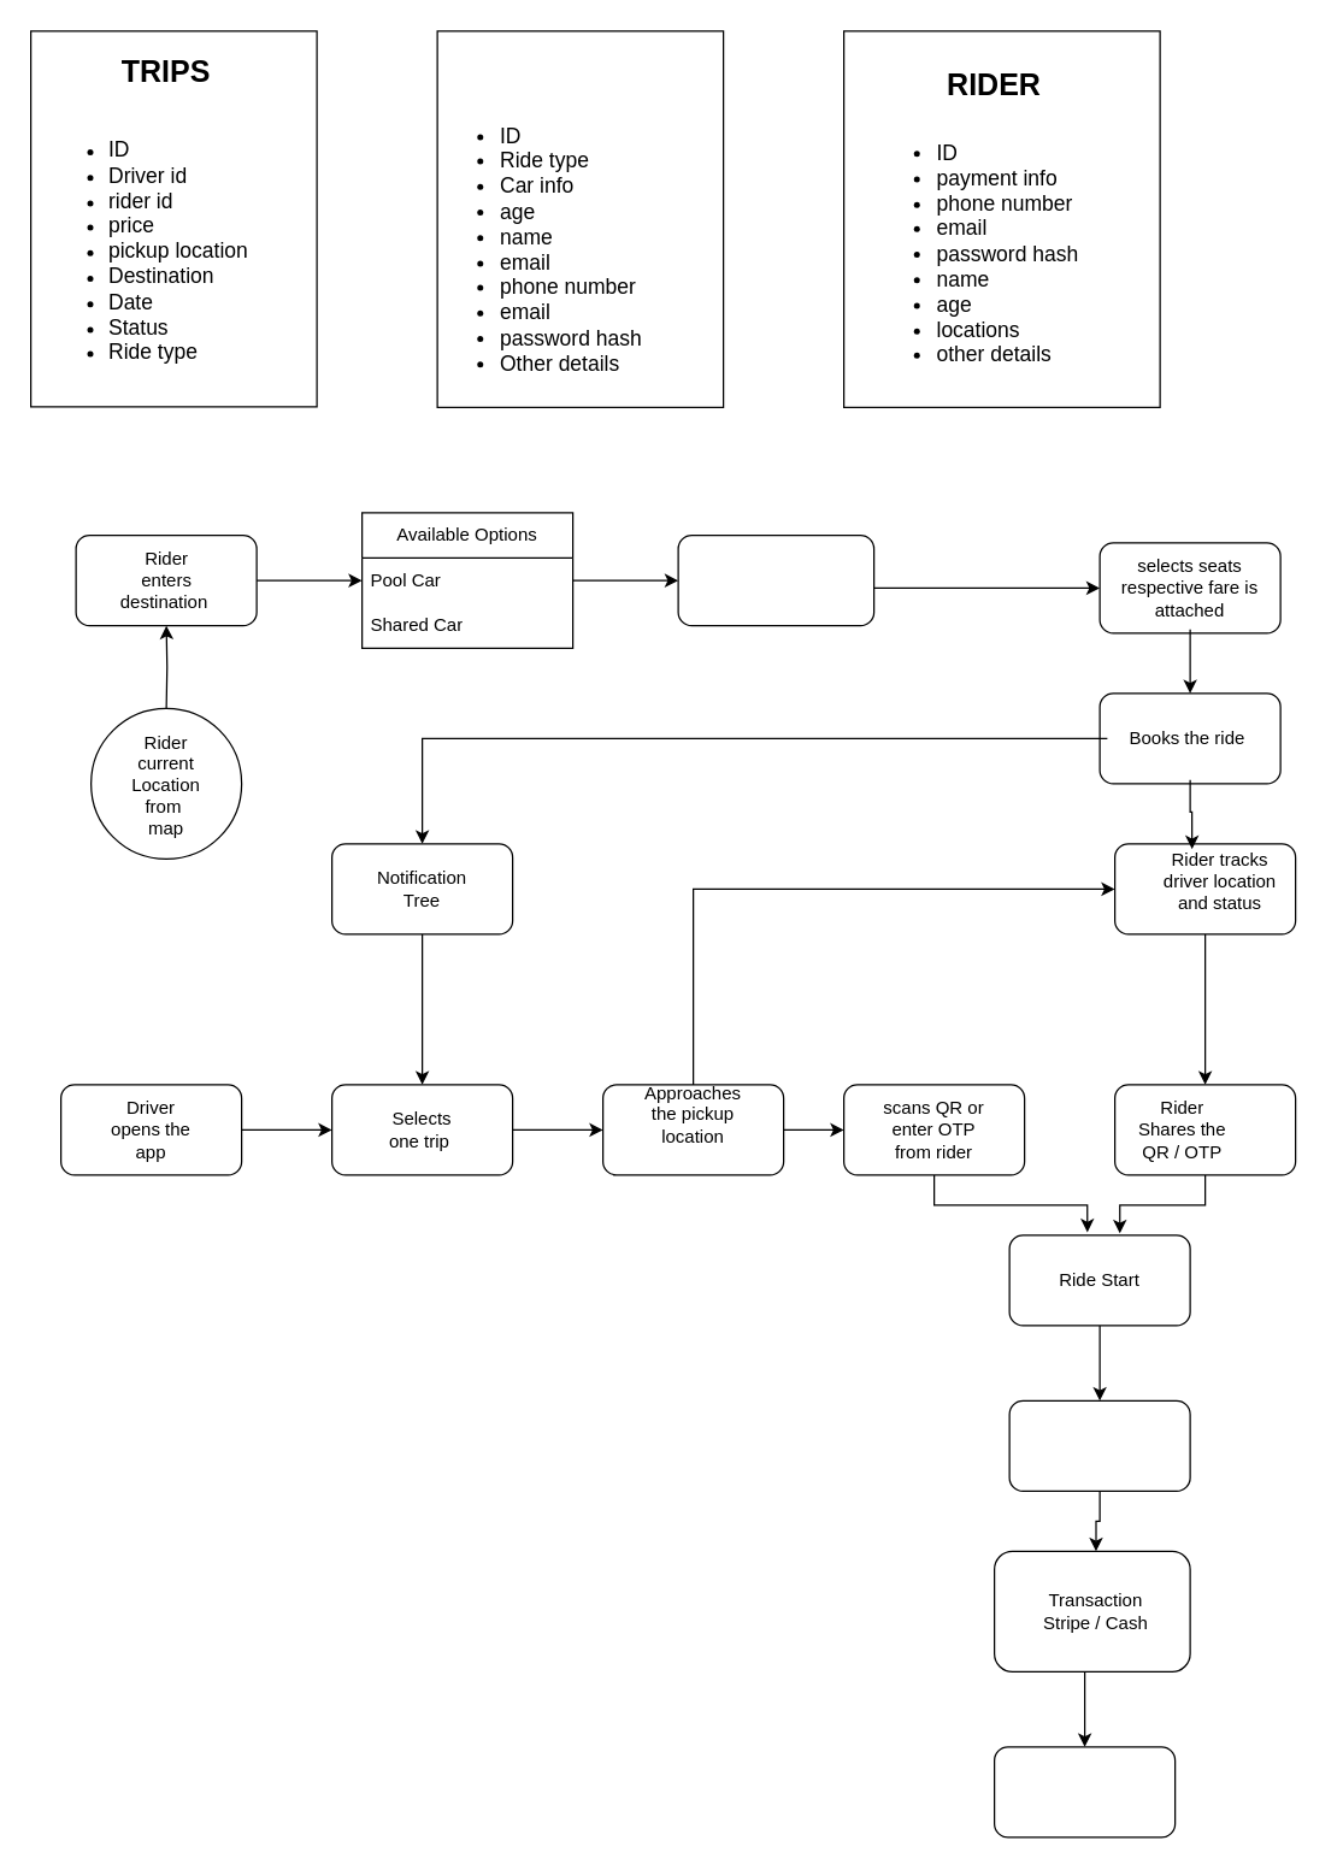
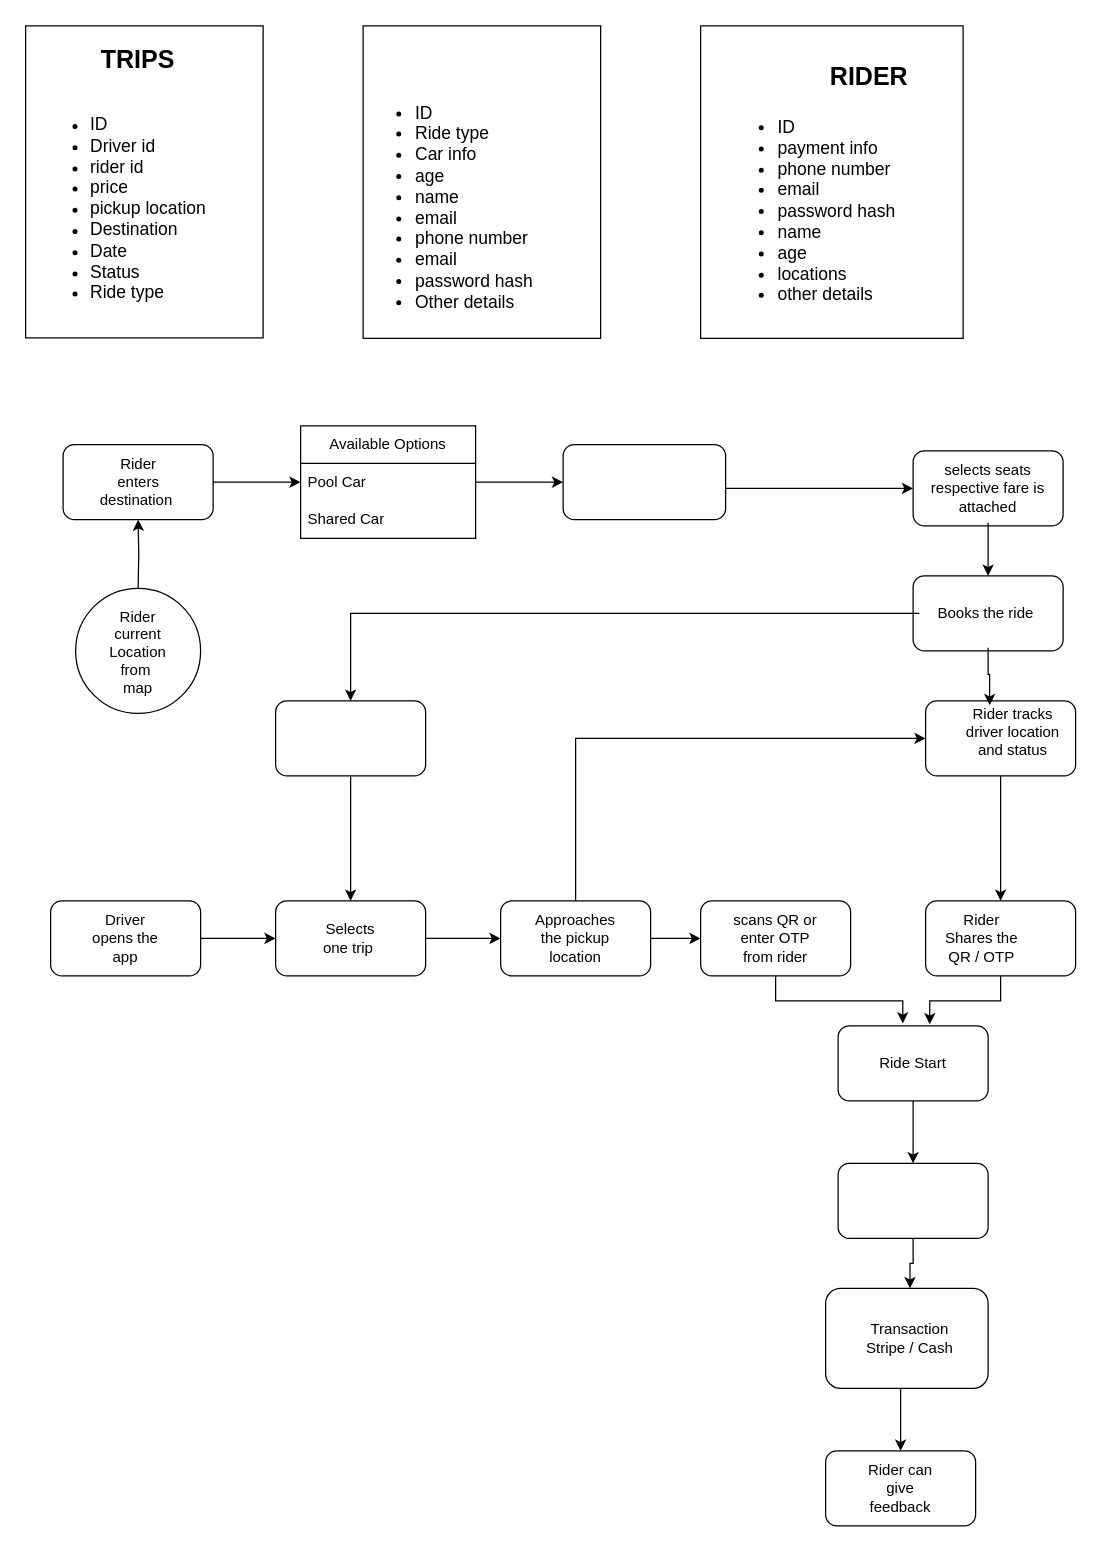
  <mxCell id="0" />
  <mxCell id="1" parent="0" />
  <mxCell id="2" value="" style="group" vertex="1" connectable="0" parent="1"><mxGeometry x="20" y="20" width="190" height="260" as="geometry" /></mxCell>
  <mxCell id="3" value="" style="rounded=0;whiteSpace=wrap;html=1;" vertex="1" parent="2"><mxGeometry width="190" height="249.6" as="geometry" /></mxCell>
  <mxCell id="4" value="&lt;font style=&quot;font-size: 20px;&quot;&gt;&lt;b&gt;TRIPS&lt;/b&gt;&lt;/font&gt;" style="text;html=1;align=center;verticalAlign=middle;whiteSpace=wrap;rounded=0;strokeWidth=4;" vertex="1" parent="2"><mxGeometry x="40" y="5.4" width="100" height="41.6" as="geometry" /></mxCell>
  <mxCell id="5" value="&lt;ul&gt;&lt;li&gt;&lt;font style=&quot;font-size: 14px;&quot;&gt;ID&lt;/font&gt;&lt;/li&gt;&lt;li&gt;&lt;font style=&quot;font-size: 14px;&quot;&gt;Driver id&lt;/font&gt;&lt;/li&gt;&lt;li&gt;&lt;font style=&quot;font-size: 14px;&quot;&gt;rider id&lt;/font&gt;&lt;/li&gt;&lt;li&gt;&lt;font style=&quot;font-size: 14px;&quot;&gt;price&lt;/font&gt;&lt;/li&gt;&lt;li&gt;&lt;font style=&quot;font-size: 14px;&quot;&gt;pickup location&lt;/font&gt;&lt;/li&gt;&lt;li&gt;&lt;font style=&quot;font-size: 14px;&quot;&gt;Destination&lt;/font&gt;&lt;/li&gt;&lt;li&gt;&lt;font style=&quot;font-size: 14px;&quot;&gt;Date&lt;/font&gt;&lt;/li&gt;&lt;li&gt;&lt;font style=&quot;font-size: 14px;&quot;&gt;Status&lt;/font&gt;&lt;/li&gt;&lt;li&gt;&lt;font style=&quot;font-size: 14px;&quot;&gt;Ride type&lt;/font&gt;&lt;/li&gt;&lt;/ul&gt;" style="text;html=1;align=left;verticalAlign=middle;whiteSpace=wrap;rounded=0;" vertex="1" parent="2"><mxGeometry x="10" y="62.4" width="140" height="166.4" as="geometry" /></mxCell>
  <mxCell id="6" value="" style="group" vertex="1" connectable="0" parent="1"><mxGeometry x="290" y="20" width="190" height="250" as="geometry" /></mxCell>
  <mxCell id="7" value="" style="rounded=0;whiteSpace=wrap;html=1;" vertex="1" parent="6"><mxGeometry width="190" height="250" as="geometry" /></mxCell>
  <mxCell id="8" value="&lt;ul style=&quot;font-size: 14px;&quot;&gt;&lt;li style=&quot;font-size: 14px;&quot;&gt;ID&lt;/li&gt;&lt;li style=&quot;font-size: 14px;&quot;&gt;Ride type&lt;/li&gt;&lt;li style=&quot;font-size: 14px;&quot;&gt;Car info&lt;/li&gt;&lt;li style=&quot;font-size: 14px;&quot;&gt;age&amp;nbsp;&lt;/li&gt;&lt;li style=&quot;font-size: 14px;&quot;&gt;name&lt;/li&gt;&lt;li style=&quot;font-size: 14px;&quot;&gt;email&lt;/li&gt;&lt;li style=&quot;font-size: 14px;&quot;&gt;phone number&lt;/li&gt;&lt;li style=&quot;font-size: 14px;&quot;&gt;email&lt;/li&gt;&lt;li style=&quot;font-size: 14px;&quot;&gt;password hash&lt;/li&gt;&lt;li style=&quot;font-size: 14px;&quot;&gt;Other details&lt;/li&gt;&lt;/ul&gt;" style="text;html=1;align=left;verticalAlign=middle;whiteSpace=wrap;rounded=0;fontSize=14;" vertex="1" parent="6"><mxGeometry y="60" width="152.5" height="170" as="geometry" /></mxCell>
  <mxCell id="9" value="" style="group" vertex="1" connectable="0" parent="1"><mxGeometry x="560" y="20" width="210" height="250" as="geometry" /></mxCell>
  <mxCell id="10" value="" style="rounded=0;whiteSpace=wrap;html=1;" vertex="1" parent="9"><mxGeometry width="210" height="250" as="geometry" /></mxCell>
- <mxCell id="11" value="&lt;b&gt;&lt;font style=&quot;font-size: 20px;&quot;&gt;RIDER&lt;/font&gt;&lt;/b&gt;" style="text;html=1;align=center;verticalAlign=middle;whiteSpace=wrap;rounded=0;" vertex="1" parent="9"><mxGeometry x="70" y="20" width="60" height="30" as="geometry" /></mxCell>
+ <mxCell id="11" value="&lt;b&gt;&lt;font style=&quot;font-size: 20px;&quot;&gt;RIDER&lt;/font&gt;&lt;/b&gt;" style="text;html=1;align=center;verticalAlign=middle;whiteSpace=wrap;rounded=0;" vertex="1" parent="9"><mxGeometry x="105" y="25" width="60" height="30" as="geometry" /></mxCell>
  <mxCell id="12" value="&lt;ul style=&quot;font-size: 14px;&quot;&gt;&lt;li&gt;ID&lt;/li&gt;&lt;li&gt;payment info&lt;/li&gt;&lt;li&gt;phone number&amp;nbsp;&lt;/li&gt;&lt;li&gt;email&amp;nbsp;&lt;/li&gt;&lt;li&gt;password hash&lt;/li&gt;&lt;li&gt;name&lt;/li&gt;&lt;li&gt;age&lt;/li&gt;&lt;li&gt;locations&lt;/li&gt;&lt;li&gt;other details&lt;/li&gt;&lt;/ul&gt;" style="text;html=1;align=left;verticalAlign=middle;whiteSpace=wrap;rounded=0;" vertex="1" parent="9"><mxGeometry x="20" y="65" width="160" height="165" as="geometry" /></mxCell>
  <mxCell id="13" value="" style="group" vertex="1" connectable="0" parent="1"><mxGeometry x="50" y="355" width="120" height="60" as="geometry" /></mxCell>
  <mxCell id="14" value="" style="rounded=1;whiteSpace=wrap;html=1;" vertex="1" parent="13"><mxGeometry width="120" height="60" as="geometry" /></mxCell>
  <mxCell id="15" value="Rider enters destination&amp;nbsp;" style="text;html=1;align=center;verticalAlign=middle;whiteSpace=wrap;rounded=0;" vertex="1" parent="13"><mxGeometry x="27.5" y="15" width="65" height="30" as="geometry" /></mxCell>
  <mxCell id="16" value="" style="group" vertex="1" connectable="0" parent="1"><mxGeometry x="450" y="355" width="130" height="60" as="geometry" /></mxCell>
  <mxCell id="17" value="" style="rounded=1;whiteSpace=wrap;html=1;" vertex="1" parent="16"><mxGeometry width="130" height="60" as="geometry" /></mxCell>
  <mxCell id="18" value="" style="group" vertex="1" connectable="0" parent="1"><mxGeometry x="730" y="360" width="140" height="70" as="geometry" /></mxCell>
  <mxCell id="19" value="" style="group" vertex="1" connectable="0" parent="18"><mxGeometry width="120" height="60" as="geometry" /></mxCell>
  <mxCell id="20" value="" style="rounded=1;whiteSpace=wrap;html=1;" vertex="1" parent="19"><mxGeometry width="120" height="60" as="geometry" /></mxCell>
  <mxCell id="21" value="selects seats&lt;div&gt;respective fare is attached&lt;/div&gt;" style="text;html=1;align=center;verticalAlign=middle;whiteSpace=wrap;rounded=0;" vertex="1" parent="19"><mxGeometry x="5" y="2.5" width="110" height="55" as="geometry" /></mxCell>
  <mxCell id="22" value="Available Options" style="swimlane;fontStyle=0;childLayout=stackLayout;horizontal=1;startSize=30;horizontalStack=0;resizeParent=1;resizeParentMax=0;resizeLast=0;collapsible=1;marginBottom=0;whiteSpace=wrap;html=1;" vertex="1" parent="1"><mxGeometry x="240" y="340" width="140" height="90" as="geometry"><mxRectangle x="285" y="420" width="130" height="30" as="alternateBounds" /></mxGeometry></mxCell>
  <mxCell id="23" value="Pool Car" style="text;strokeColor=none;fillColor=none;align=left;verticalAlign=middle;spacingLeft=4;spacingRight=4;overflow=hidden;points=[[0,0.5],[1,0.5]];portConstraint=eastwest;rotatable=0;whiteSpace=wrap;html=1;" vertex="1" parent="22"><mxGeometry y="30" width="140" height="30" as="geometry" /></mxCell>
  <mxCell id="24" value="Shared Car" style="text;strokeColor=none;fillColor=none;align=left;verticalAlign=middle;spacingLeft=4;spacingRight=4;overflow=hidden;points=[[0,0.5],[1,0.5]];portConstraint=eastwest;rotatable=0;whiteSpace=wrap;html=1;" vertex="1" parent="22"><mxGeometry y="60" width="140" height="30" as="geometry" /></mxCell>
  <mxCell id="25" style="edgeStyle=orthogonalEdgeStyle;rounded=0;orthogonalLoop=1;jettySize=auto;html=1;entryX=0;entryY=0.5;entryDx=0;entryDy=0;" edge="1" parent="1" source="14" target="23"><mxGeometry relative="1" as="geometry" /></mxCell>
  <mxCell id="26" style="edgeStyle=orthogonalEdgeStyle;rounded=0;orthogonalLoop=1;jettySize=auto;html=1;exitX=1;exitY=0.5;exitDx=0;exitDy=0;" edge="1" parent="1" source="23" target="17"><mxGeometry relative="1" as="geometry" /></mxCell>
  <mxCell id="27" style="edgeStyle=orthogonalEdgeStyle;rounded=0;orthogonalLoop=1;jettySize=auto;html=1;entryX=0;entryY=0.5;entryDx=0;entryDy=0;" edge="1" parent="1" source="17" target="20"><mxGeometry relative="1" as="geometry"><Array as="points"><mxPoint x="640" y="390" /><mxPoint x="640" y="390" /></Array></mxGeometry></mxCell>
  <mxCell id="28" value="" style="group" vertex="1" connectable="0" parent="1"><mxGeometry x="60" y="470" width="100" height="100" as="geometry" /></mxCell>
  <mxCell id="29" value="" style="ellipse;whiteSpace=wrap;html=1;aspect=fixed;" vertex="1" parent="28"><mxGeometry width="100" height="100" as="geometry" /></mxCell>
  <mxCell id="30" value="Rider&lt;div&gt;current Location&lt;div&gt;from&amp;nbsp;&lt;/div&gt;&lt;div&gt;map&lt;/div&gt;&lt;/div&gt;" style="text;html=1;align=center;verticalAlign=middle;whiteSpace=wrap;rounded=0;" vertex="1" parent="28"><mxGeometry x="10" y="11.87" width="80" height="78.13" as="geometry" /></mxCell>
  <mxCell id="31" style="edgeStyle=orthogonalEdgeStyle;rounded=0;orthogonalLoop=1;jettySize=auto;html=1;entryX=0.5;entryY=1;entryDx=0;entryDy=0;" edge="1" parent="1" target="14"><mxGeometry relative="1" as="geometry"><mxPoint x="110" y="470" as="sourcePoint" /></mxGeometry></mxCell>
  <mxCell id="32" value="" style="group" vertex="1" connectable="0" parent="1"><mxGeometry x="730" y="460" width="120" height="60" as="geometry" /></mxCell>
  <mxCell id="33" value="" style="rounded=1;whiteSpace=wrap;html=1;" vertex="1" parent="32"><mxGeometry width="120" height="60" as="geometry" /></mxCell>
  <mxCell id="34" value="Books the ride&amp;nbsp;" style="text;html=1;align=center;verticalAlign=middle;whiteSpace=wrap;rounded=0;" vertex="1" parent="32"><mxGeometry x="5" y="2.5" width="110" height="55" as="geometry" /></mxCell>
  <mxCell id="35" style="edgeStyle=orthogonalEdgeStyle;rounded=0;orthogonalLoop=1;jettySize=auto;html=1;exitX=0.5;exitY=1;exitDx=0;exitDy=0;entryX=0.5;entryY=0;entryDx=0;entryDy=0;" edge="1" parent="1" source="21" target="33"><mxGeometry relative="1" as="geometry"><Array as="points"><mxPoint x="790" y="440" /><mxPoint x="790" y="440" /></Array></mxGeometry></mxCell>
  <mxCell id="36" value="" style="group" vertex="1" connectable="0" parent="1"><mxGeometry x="40" y="720" width="120" height="60" as="geometry" /></mxCell>
  <mxCell id="37" value="" style="rounded=1;whiteSpace=wrap;html=1;" vertex="1" parent="36"><mxGeometry width="120" height="60" as="geometry" /></mxCell>
  <mxCell id="38" value="Driver opens the app" style="text;html=1;align=center;verticalAlign=middle;whiteSpace=wrap;rounded=0;" vertex="1" parent="36"><mxGeometry x="30" y="15" width="60" height="30" as="geometry" /></mxCell>
  <mxCell id="39" value="" style="group" vertex="1" connectable="0" parent="1"><mxGeometry x="400" y="720" width="120" height="60" as="geometry" /></mxCell>
  <mxCell id="40" value="" style="rounded=1;whiteSpace=wrap;html=1;" vertex="1" parent="39"><mxGeometry width="120" height="60" as="geometry" /></mxCell>
- <mxCell id="41" value="Approaches the pickup location" style="text;html=1;align=center;verticalAlign=middle;whiteSpace=wrap;rounded=0;" vertex="1" parent="39"><mxGeometry x="30" y="5" width="60" height="30" as="geometry" /></mxCell>
+ <mxCell id="41" value="Approaches the pickup location" style="text;html=1;align=center;verticalAlign=middle;whiteSpace=wrap;rounded=0;" vertex="1" parent="39"><mxGeometry x="30" y="15" width="60" height="30" as="geometry" /></mxCell>
  <mxCell id="42" value="" style="group" vertex="1" connectable="0" parent="1"><mxGeometry x="220" y="560" width="120" height="60" as="geometry" /></mxCell>
  <mxCell id="43" value="" style="rounded=1;whiteSpace=wrap;html=1;" vertex="1" parent="42"><mxGeometry width="120" height="60" as="geometry" /></mxCell>
- <mxCell id="44" value="Notification Tree" style="text;html=1;align=center;verticalAlign=middle;whiteSpace=wrap;rounded=0;" vertex="1" parent="42"><mxGeometry x="30" y="15" width="60" height="30" as="geometry" /></mxCell>
  <mxCell id="45" value="" style="group" vertex="1" connectable="0" parent="1"><mxGeometry x="220" y="720" width="120" height="60" as="geometry" /></mxCell>
  <mxCell id="46" value="" style="rounded=1;whiteSpace=wrap;html=1;" vertex="1" parent="45"><mxGeometry width="120" height="60" as="geometry" /></mxCell>
  <mxCell id="47" value="Selects one trip&amp;nbsp;" style="text;html=1;align=center;verticalAlign=middle;whiteSpace=wrap;rounded=0;" vertex="1" parent="45"><mxGeometry x="30" y="15" width="60" height="30" as="geometry" /></mxCell>
  <mxCell id="48" style="edgeStyle=orthogonalEdgeStyle;rounded=0;orthogonalLoop=1;jettySize=auto;html=1;exitX=1;exitY=0.5;exitDx=0;exitDy=0;" edge="1" parent="1" source="37" target="46"><mxGeometry relative="1" as="geometry" /></mxCell>
  <mxCell id="49" style="edgeStyle=orthogonalEdgeStyle;rounded=0;orthogonalLoop=1;jettySize=auto;html=1;exitX=0.5;exitY=1;exitDx=0;exitDy=0;entryX=0.5;entryY=0;entryDx=0;entryDy=0;" edge="1" parent="1" source="43" target="46"><mxGeometry relative="1" as="geometry" /></mxCell>
  <mxCell id="50" style="edgeStyle=orthogonalEdgeStyle;rounded=0;orthogonalLoop=1;jettySize=auto;html=1;entryX=0;entryY=0.5;entryDx=0;entryDy=0;" edge="1" parent="1" source="46" target="40"><mxGeometry relative="1" as="geometry" /></mxCell>
  <mxCell id="51" value="" style="group" vertex="1" connectable="0" parent="1"><mxGeometry x="560" y="720" width="120" height="60" as="geometry" /></mxCell>
  <mxCell id="52" value="" style="rounded=1;whiteSpace=wrap;html=1;" vertex="1" parent="51"><mxGeometry width="120" height="60" as="geometry" /></mxCell>
  <mxCell id="53" value="scans QR or enter OTP from rider" style="text;html=1;align=center;verticalAlign=middle;whiteSpace=wrap;rounded=0;" vertex="1" parent="51"><mxGeometry x="20" y="7.5" width="80" height="45" as="geometry" /></mxCell>
  <mxCell id="54" style="edgeStyle=orthogonalEdgeStyle;rounded=0;orthogonalLoop=1;jettySize=auto;html=1;entryX=0;entryY=0.5;entryDx=0;entryDy=0;" edge="1" parent="1" source="40" target="52"><mxGeometry relative="1" as="geometry" /></mxCell>
  <mxCell id="55" value="" style="group" vertex="1" connectable="0" parent="1"><mxGeometry x="740" y="560" width="120" height="60" as="geometry" /></mxCell>
  <mxCell id="56" value="" style="rounded=1;whiteSpace=wrap;html=1;" vertex="1" parent="55"><mxGeometry width="120" height="60" as="geometry" /></mxCell>
  <mxCell id="57" value="Rider tracks driver location and status" style="text;html=1;align=center;verticalAlign=middle;whiteSpace=wrap;rounded=0;" vertex="1" parent="55"><mxGeometry x="25" y="2.5" width="90" height="45" as="geometry" /></mxCell>
  <mxCell id="58" style="edgeStyle=orthogonalEdgeStyle;rounded=0;orthogonalLoop=1;jettySize=auto;html=1;entryX=0.427;entryY=0.057;entryDx=0;entryDy=0;entryPerimeter=0;" edge="1" parent="1" source="34" target="56"><mxGeometry relative="1" as="geometry" /></mxCell>
  <mxCell id="59" style="edgeStyle=orthogonalEdgeStyle;rounded=0;orthogonalLoop=1;jettySize=auto;html=1;entryX=0;entryY=0.5;entryDx=0;entryDy=0;" edge="1" parent="1" source="40" target="56"><mxGeometry relative="1" as="geometry"><mxPoint x="490" y="520" as="targetPoint" /><Array as="points"><mxPoint x="460" y="590" /></Array></mxGeometry></mxCell>
  <mxCell id="60" value="" style="group" vertex="1" connectable="0" parent="1"><mxGeometry x="740" y="720" width="120" height="60" as="geometry" /></mxCell>
  <mxCell id="61" value="" style="rounded=1;whiteSpace=wrap;html=1;" vertex="1" parent="60"><mxGeometry width="120" height="60" as="geometry" /></mxCell>
  <mxCell id="62" value="Rider Shares the QR / OTP" style="text;html=1;align=center;verticalAlign=middle;whiteSpace=wrap;rounded=0;" vertex="1" parent="60"><mxGeometry x="10" y="12.5" width="70" height="35" as="geometry" /></mxCell>
  <mxCell id="63" style="edgeStyle=orthogonalEdgeStyle;rounded=0;orthogonalLoop=1;jettySize=auto;html=1;entryX=0.5;entryY=0;entryDx=0;entryDy=0;" edge="1" parent="1" source="34" target="43"><mxGeometry relative="1" as="geometry"><mxPoint x="270" y="490" as="targetPoint" /></mxGeometry></mxCell>
  <mxCell id="64" style="edgeStyle=orthogonalEdgeStyle;rounded=0;orthogonalLoop=1;jettySize=auto;html=1;entryX=0.5;entryY=0;entryDx=0;entryDy=0;" edge="1" parent="1" source="56" target="61"><mxGeometry relative="1" as="geometry" /></mxCell>
  <mxCell id="65" value="" style="group" vertex="1" connectable="0" parent="1"><mxGeometry x="670" y="820" width="120" height="60" as="geometry" /></mxCell>
  <mxCell id="66" value="" style="rounded=1;whiteSpace=wrap;html=1;" vertex="1" parent="65"><mxGeometry width="120" height="60" as="geometry" /></mxCell>
  <mxCell id="67" value="Ride Start" style="text;html=1;align=center;verticalAlign=middle;whiteSpace=wrap;rounded=0;" vertex="1" parent="65"><mxGeometry x="30" y="15" width="60" height="30" as="geometry" /></mxCell>
  <mxCell id="68" style="edgeStyle=orthogonalEdgeStyle;rounded=0;orthogonalLoop=1;jettySize=auto;html=1;entryX=0.611;entryY=-0.021;entryDx=0;entryDy=0;entryPerimeter=0;" edge="1" parent="1" source="61" target="66"><mxGeometry relative="1" as="geometry" /></mxCell>
  <mxCell id="69" style="edgeStyle=orthogonalEdgeStyle;rounded=0;orthogonalLoop=1;jettySize=auto;html=1;entryX=0.431;entryY=-0.033;entryDx=0;entryDy=0;entryPerimeter=0;" edge="1" parent="1" source="52" target="66"><mxGeometry relative="1" as="geometry" /></mxCell>
  <mxCell id="70" value="" style="group" vertex="1" connectable="0" parent="1"><mxGeometry x="670" y="930" width="120" height="60" as="geometry" /></mxCell>
  <mxCell id="71" value="" style="rounded=1;whiteSpace=wrap;html=1;" vertex="1" parent="70"><mxGeometry width="120" height="60" as="geometry" /></mxCell>
  <mxCell id="72" value="" style="group" vertex="1" connectable="0" parent="1"><mxGeometry x="660" y="1030" width="130" height="100" as="geometry" /></mxCell>
  <mxCell id="73" value="" style="rounded=1;whiteSpace=wrap;html=1;" vertex="1" parent="72"><mxGeometry width="130" height="80" as="geometry" /></mxCell>
  <mxCell id="74" value="Transaction&lt;div&gt;&lt;span style=&quot;background-color: initial;&quot;&gt;Stripe /&amp;nbsp;&lt;/span&gt;&lt;span style=&quot;background-color: initial;&quot;&gt;Cash&lt;/span&gt;&lt;/div&gt;" style="text;html=1;align=center;verticalAlign=middle;whiteSpace=wrap;rounded=0;" vertex="1" parent="72"><mxGeometry x="15" width="105" height="80" as="geometry" /></mxCell>
  <mxCell id="75" style="edgeStyle=orthogonalEdgeStyle;rounded=0;orthogonalLoop=1;jettySize=auto;html=1;entryX=0.5;entryY=0;entryDx=0;entryDy=0;" edge="1" parent="1" source="66" target="71"><mxGeometry relative="1" as="geometry"><mxPoint x="730" y="920" as="targetPoint" /></mxGeometry></mxCell>
  <mxCell id="76" style="edgeStyle=orthogonalEdgeStyle;rounded=0;orthogonalLoop=1;jettySize=auto;html=1;entryX=0.5;entryY=0;entryDx=0;entryDy=0;" edge="1" parent="1" source="71" target="74"><mxGeometry relative="1" as="geometry" /></mxCell>
  <mxCell id="77" value="" style="group" vertex="1" connectable="0" parent="1"><mxGeometry x="660" y="1160" width="120" height="60" as="geometry" /></mxCell>
  <mxCell id="78" value="" style="rounded=1;whiteSpace=wrap;html=1;" vertex="1" parent="77"><mxGeometry width="120" height="60" as="geometry" /></mxCell>
+ <mxCell id="79" value="Rider can give feedback" style="text;html=1;align=center;verticalAlign=middle;whiteSpace=wrap;rounded=0;" vertex="1" parent="77"><mxGeometry x="30" y="15" width="60" height="30" as="geometry" /></mxCell>
  <mxCell id="80" style="edgeStyle=orthogonalEdgeStyle;rounded=0;orthogonalLoop=1;jettySize=auto;html=1;entryX=0.5;entryY=0;entryDx=0;entryDy=0;" edge="1" parent="1" source="74" target="78"><mxGeometry relative="1" as="geometry"><mxPoint x="732.5" y="1170" as="targetPoint" /><Array as="points"><mxPoint x="720" y="1160" /><mxPoint x="720" y="1160" /></Array></mxGeometry></mxCell>
